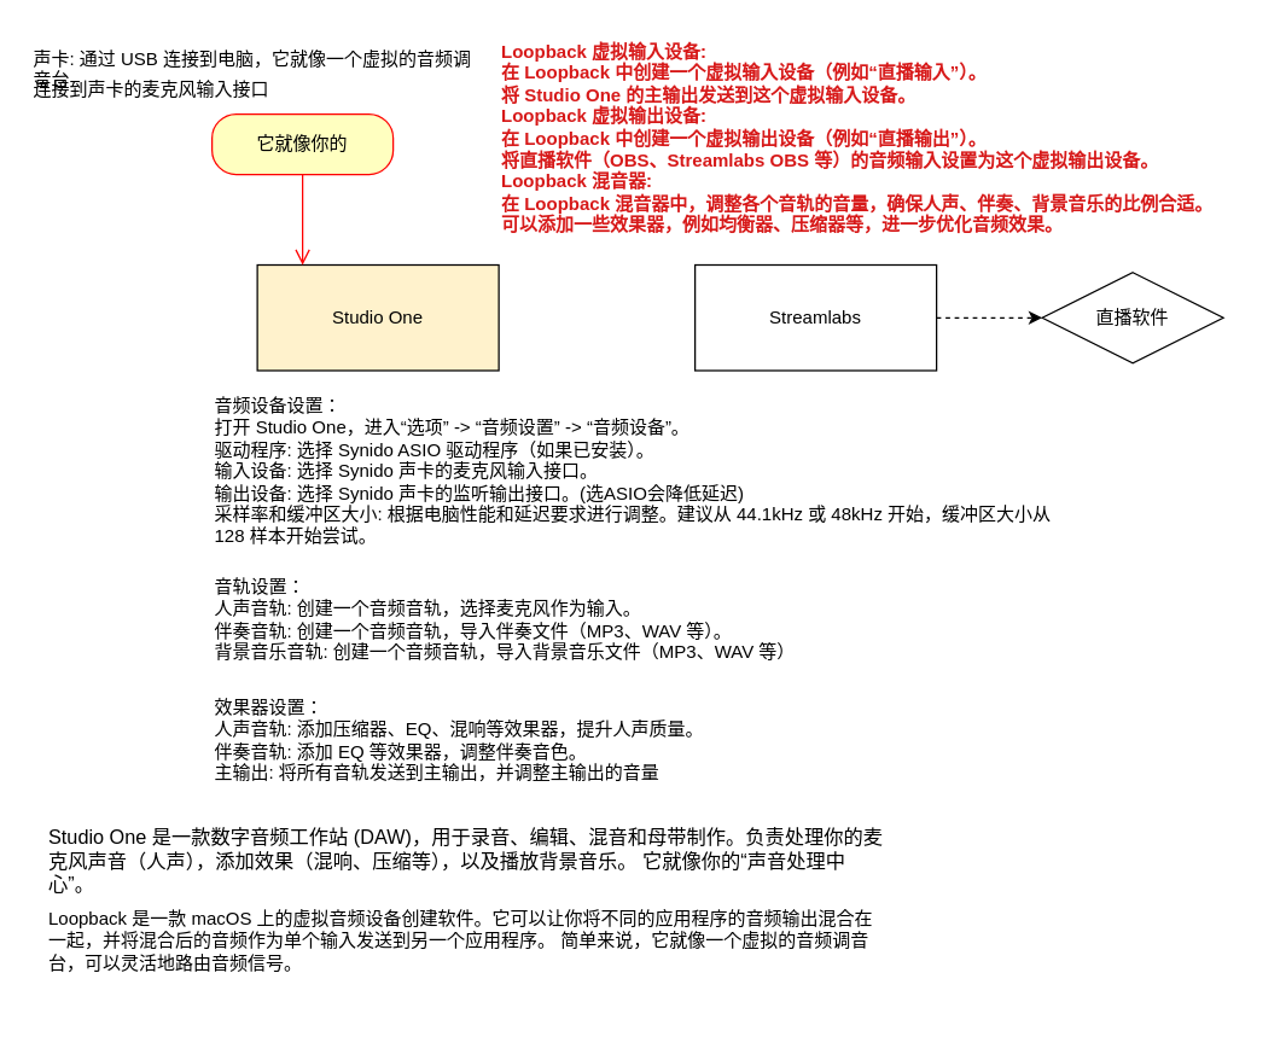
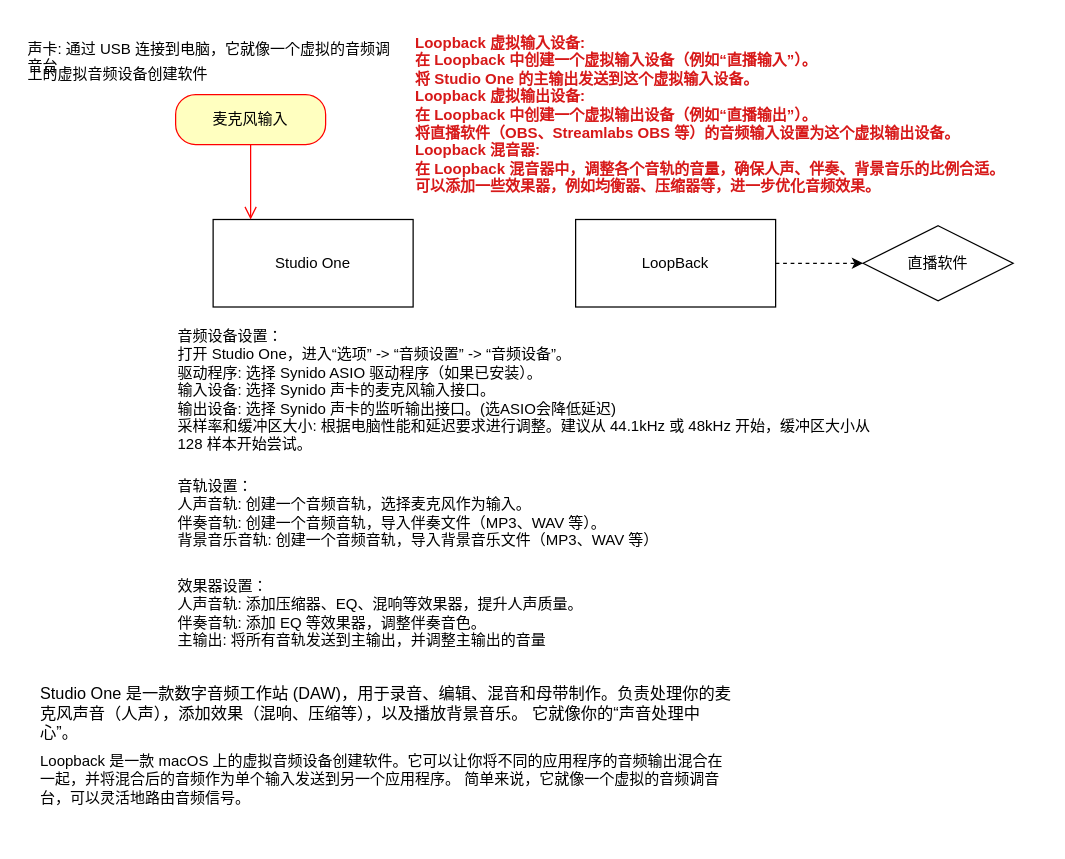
  <mxCell id="0" />
  <mxCell id="1" parent="0" />
- <mxCell id="2" value="Studio One" style="rounded=0;whiteSpace=wrap;html=1;fillColor=#fff2cc;" vertex="1" parent="1"><mxGeometry x="170" y="175" width="160" height="70" as="geometry" /></mxCell>
+ <mxCell id="2" value="Studio One" style="rounded=0;whiteSpace=wrap;html=1;" vertex="1" parent="1"><mxGeometry x="170" y="175" width="160" height="70" as="geometry" /></mxCell>
  <mxCell id="3" style="edgeStyle=orthogonalEdgeStyle;rounded=0;orthogonalLoop=1;jettySize=auto;html=1;entryX=0;entryY=0.5;entryDx=0;entryDy=0;dashed=1;" edge="1" parent="1" source="4" target="16"><mxGeometry relative="1" as="geometry" /></mxCell>
- <mxCell id="4" value="Streamlabs" style="rounded=0;whiteSpace=wrap;html=1;" vertex="1" parent="1"><mxGeometry x="460" y="175" width="160" height="70" as="geometry" /></mxCell>
+ <mxCell id="4" value="LoopBack" style="rounded=0;whiteSpace=wrap;html=1;" vertex="1" parent="1"><mxGeometry x="460" y="175" width="160" height="70" as="geometry" /></mxCell>
  <mxCell id="5" value="Loopback 是一款 macOS 上的虚拟音频设备创建软件。它可以让你将不同的应用程序的音频输出混合在一起，并将混合后的音频作为单个输入发送到另一个应用程序。 简单来说，它就像一个虚拟的音频调音台，可以灵活地路由音频信号。&#10;&#10;" style="text;whiteSpace=wrap;" vertex="1" parent="1"><mxGeometry x="30" y="595" width="560" height="70" as="geometry" /></mxCell>
  <mxCell id="6" value="Studio One 是一款数字音频工作站 (DAW)，用于录音、编辑、混音和母带制作。负责处理你的麦克风声音（人声），添加效果（混响、压缩等），以及播放背景音乐。 它就像你的“声音处理中心”。" style="text;whiteSpace=wrap;fontSize=13;" vertex="1" parent="1"><mxGeometry x="30" y="540" width="560" height="50" as="geometry" /></mxCell>
  <mxCell id="7" style="edgeStyle=orthogonalEdgeStyle;rounded=0;orthogonalLoop=1;jettySize=auto;html=1;exitX=0.5;exitY=1;exitDx=0;exitDy=0;" edge="1" parent="1" source="2" target="2"><mxGeometry relative="1" as="geometry" /></mxCell>
- <mxCell id="8" value="它就像你的" style="rounded=1;whiteSpace=wrap;html=1;arcSize=40;fontColor=#000000;fillColor=#ffffc0;strokeColor=#ff0000;" vertex="1" parent="1"><mxGeometry x="140" y="75" width="120" height="40" as="geometry" /></mxCell>
+ <mxCell id="8" value="麦克风输入" style="rounded=1;whiteSpace=wrap;html=1;arcSize=40;fontColor=#000000;fillColor=#ffffc0;strokeColor=#ff0000;" vertex="1" parent="1"><mxGeometry x="140" y="75" width="120" height="40" as="geometry" /></mxCell>
  <mxCell id="9" value="" style="edgeStyle=orthogonalEdgeStyle;html=1;verticalAlign=bottom;endArrow=open;endSize=8;strokeColor=#ff0000;rounded=0;" edge="1" source="8" parent="1"><mxGeometry relative="1" as="geometry"><mxPoint x="200" y="175" as="targetPoint" /></mxGeometry></mxCell>
- <mxCell id="10" value="连接到声卡的麦克风输入接口" style="text;whiteSpace=wrap;" vertex="1" parent="1"><mxGeometry x="20" y="45" width="190" height="40" as="geometry" /></mxCell>
+ <mxCell id="10" value="上的虚拟音频设备创建软件" style="text;whiteSpace=wrap;" vertex="1" parent="1"><mxGeometry x="20" y="45" width="190" height="40" as="geometry" /></mxCell>
  <mxCell id="11" value="声卡: 通过 USB 连接到电脑，它就像一个虚拟的音频调音台" style="text;whiteSpace=wrap;" vertex="1" parent="1"><mxGeometry x="20" y="25" width="300" height="40" as="geometry" /></mxCell>
  <mxCell id="12" value="音频设备设置：&#10;打开 Studio One，进入“选项” -&gt; “音频设置” -&gt; “音频设备”。&#10;驱动程序: 选择 Synido ASIO 驱动程序（如果已安装）。&#10;输入设备: 选择 Synido 声卡的麦克风输入接口。&#10;输出设备: 选择 Synido 声卡的监听输出接口。(选ASIO会降低延迟)&#10;采样率和缓冲区大小: 根据电脑性能和延迟要求进行调整。建议从 44.1kHz 或 48kHz 开始，缓冲区大小从 128 样本开始尝试。" style="text;whiteSpace=wrap;" vertex="1" parent="1"><mxGeometry x="140" y="255" width="560" height="120" as="geometry" /></mxCell>
  <mxCell id="13" value="音轨设置：&#10;人声音轨: 创建一个音频音轨，选择麦克风作为输入。&#10;伴奏音轨: 创建一个音频音轨，导入伴奏文件（MP3、WAV 等）。&#10;背景音乐音轨: 创建一个音频音轨，导入背景音乐文件（MP3、WAV 等）" style="text;whiteSpace=wrap;" vertex="1" parent="1"><mxGeometry x="140" y="375" width="420" height="80" as="geometry" /></mxCell>
  <mxCell id="14" value="效果器设置：&#10;人声音轨: 添加压缩器、EQ、混响等效果器，提升人声质量。&#10;伴奏音轨: 添加 EQ 等效果器，调整伴奏音色。&#10;主输出: 将所有音轨发送到主输出，并调整主输出的音量" style="text;whiteSpace=wrap;" vertex="1" parent="1"><mxGeometry x="140" y="455" width="360" height="80" as="geometry" /></mxCell>
  <mxCell id="15" value="Loopback 虚拟输入设备:&#10;在 Loopback 中创建一个虚拟输入设备（例如“直播输入”）。&#10;将 Studio One 的主输出发送到这个虚拟输入设备。&#10;Loopback 虚拟输出设备:&#10;在 Loopback 中创建一个虚拟输出设备（例如“直播输出”）。&#10;将直播软件（OBS、Streamlabs OBS 等）的音频输入设置为这个虚拟输出设备。&#10;Loopback 混音器:&#10;在 Loopback 混音器中，调整各个音轨的音量，确保人声、伴奏、背景音乐的比例合适。&#10;可以添加一些效果器，例如均衡器、压缩器等，进一步优化音频效果。" style="text;whiteSpace=wrap;fontColor=light-dark(#d71919, #ededed);fontStyle=1" vertex="1" parent="1"><mxGeometry x="330" y="20" width="500" height="150" as="geometry" /></mxCell>
  <mxCell id="16" value="直播软件" style="rhombus;whiteSpace=wrap;html=1;" vertex="1" parent="1"><mxGeometry x="690" y="180" width="120" height="60" as="geometry" /></mxCell>
